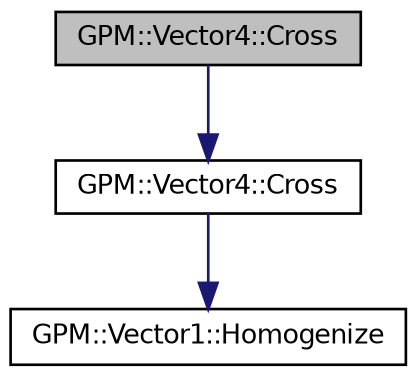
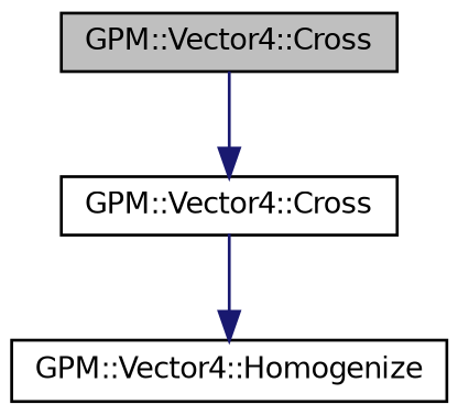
  digraph {
    rankdir=TB
    node [color=black fillcolor=white fontname=Helvetica fontsize=10 shape=record style=filled]
    edge [color=midnightblue fontname=Helvetica fontsize=10 labelfontname=Helvetica labelfontsize=10 style=solid]
    n1 [fillcolor=grey75 fontcolor=black height=0.2 label="GPM::Vector4::Cross" width=0.4]
    n2 [height=0.2 label="GPM::Vector4::Cross" width=0.4]
-   n3 [height=0.2 label="GPM::Vector1::Homogenize" width=0.4]
+   n3 [height=0.2 label="GPM::Vector4::Homogenize" width=0.4]
    n1 -> n2
    n2 -> n3
  }
